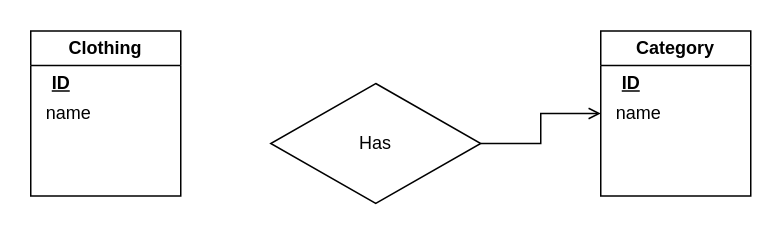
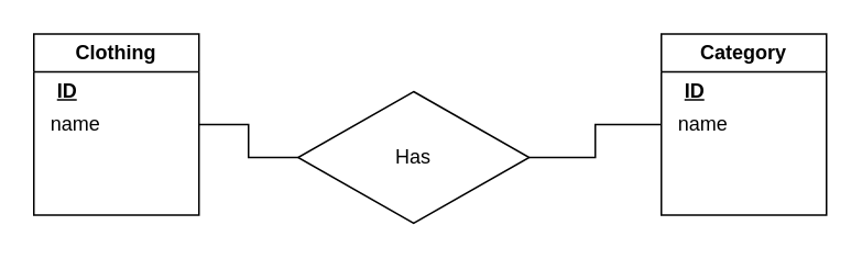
  <mxCell id="0" />
  <mxCell id="1" parent="0" />
  <mxCell id="2" value="Clothing" style="swimlane;whiteSpace=wrap;html=1;" vertex="1" parent="1"><mxGeometry x="20" y="20" width="100" height="110" as="geometry" /></mxCell>
  <mxCell id="3" value="&lt;u&gt;&lt;b&gt;ID&lt;/b&gt;&lt;/u&gt;" style="text;html=1;align=center;verticalAlign=middle;resizable=0;points=[];autosize=1;strokeColor=none;fillColor=none;" vertex="1" parent="2"><mxGeometry y="20" width="40" height="30" as="geometry" /></mxCell>
  <mxCell id="4" value="name" style="text;html=1;align=center;verticalAlign=middle;resizable=0;points=[];autosize=1;strokeColor=none;fillColor=none;" vertex="1" parent="2"><mxGeometry y="40" width="50" height="30" as="geometry" /></mxCell>
- <mxCell id="6" style="edgeStyle=orthogonalEdgeStyle;rounded=0;orthogonalLoop=1;jettySize=auto;html=1;exitX=1;exitY=0.5;exitDx=0;exitDy=0;entryX=0;entryY=0.5;entryDx=0;entryDy=0;endArrow=open;endFill=0;" edge="1" parent="1" source="7" target="8"><mxGeometry relative="1" as="geometry" /></mxCell>
+ <mxCell id="5" style="edgeStyle=orthogonalEdgeStyle;rounded=0;orthogonalLoop=1;jettySize=auto;html=1;exitX=0;exitY=0.5;exitDx=0;exitDy=0;entryX=1;entryY=0.5;entryDx=0;entryDy=0;endArrow=none;endFill=0;" edge="1" parent="1" source="7" target="2"><mxGeometry relative="1" as="geometry" /></mxCell>
+ <mxCell id="6" style="edgeStyle=orthogonalEdgeStyle;rounded=0;orthogonalLoop=1;jettySize=auto;html=1;exitX=1;exitY=0.5;exitDx=0;exitDy=0;entryX=0;entryY=0.5;entryDx=0;entryDy=0;endArrow=none;endFill=0;" edge="1" parent="1" source="7" target="8"><mxGeometry relative="1" as="geometry" /></mxCell>
  <mxCell id="7" value="Has" style="rhombus;whiteSpace=wrap;html=1;" vertex="1" parent="1"><mxGeometry x="180" y="55" width="140" height="80" as="geometry" /></mxCell>
  <mxCell id="8" value="Category" style="swimlane;whiteSpace=wrap;html=1;" vertex="1" parent="1"><mxGeometry x="400" y="20" width="100" height="110" as="geometry" /></mxCell>
  <mxCell id="9" value="&lt;u&gt;&lt;b&gt;ID&lt;/b&gt;&lt;/u&gt;" style="text;html=1;align=center;verticalAlign=middle;resizable=0;points=[];autosize=1;strokeColor=none;fillColor=none;" vertex="1" parent="8"><mxGeometry y="20" width="40" height="30" as="geometry" /></mxCell>
  <mxCell id="10" value="name" style="text;html=1;align=center;verticalAlign=middle;resizable=0;points=[];autosize=1;strokeColor=none;fillColor=none;" vertex="1" parent="8"><mxGeometry y="40" width="50" height="30" as="geometry" /></mxCell>
